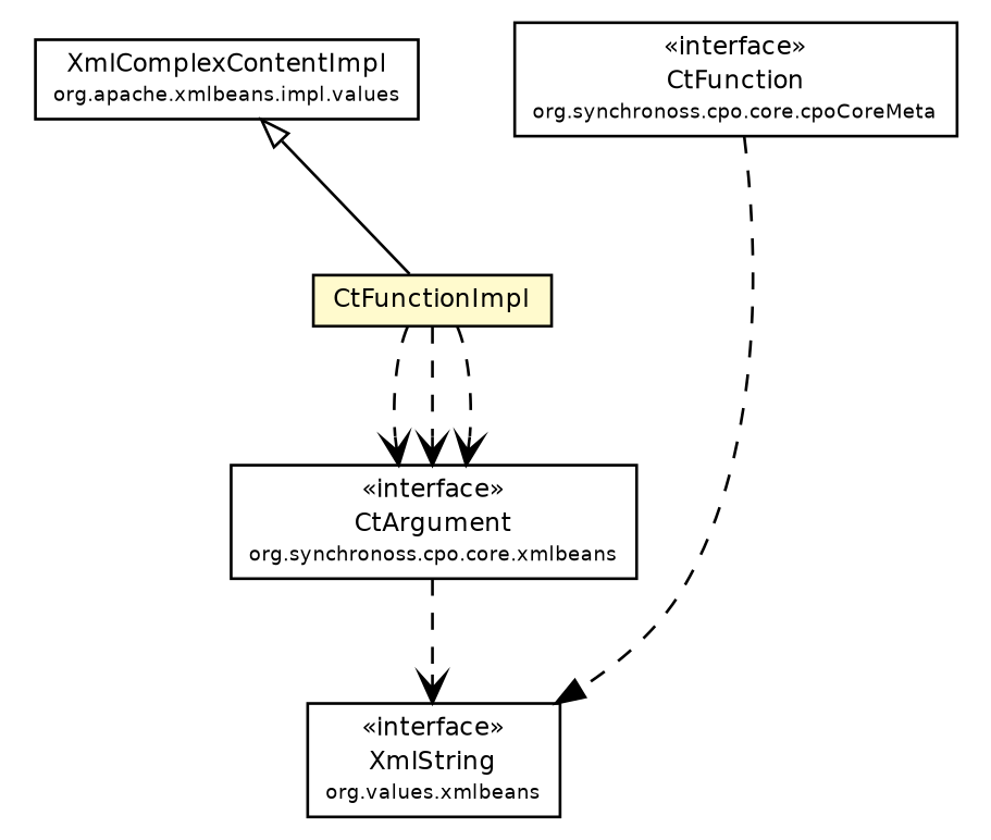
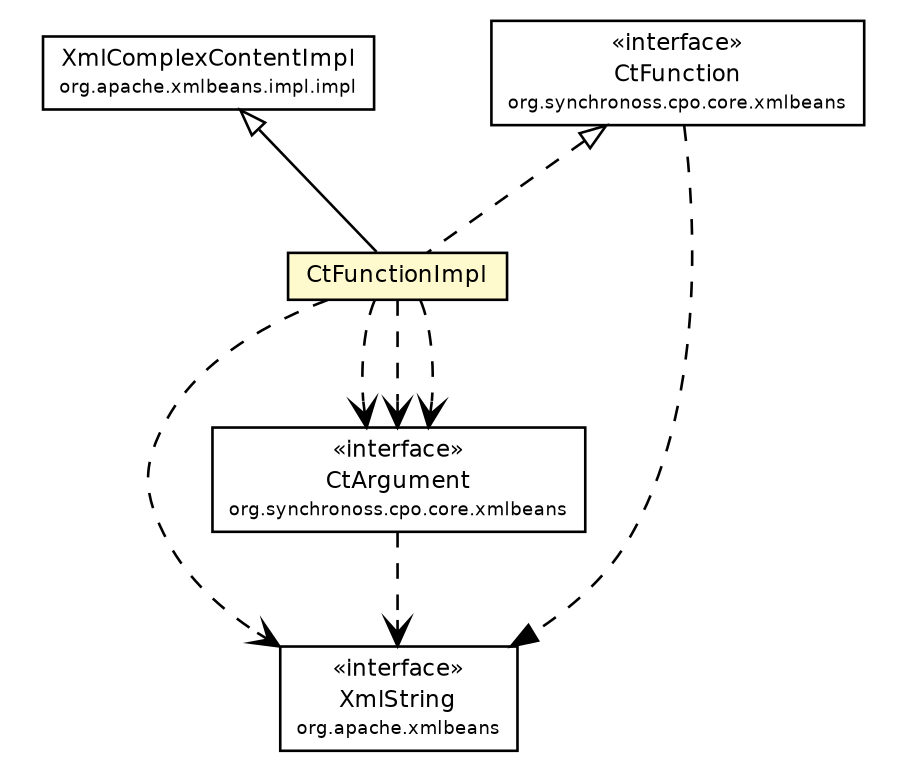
  digraph {
    node [fontcolor=black fontname=Helvetica fontsize=9.0 shape=plaintext]
    edge [fontname=Helvetica fontsize=10.0 headport=p labelfontname=Helvetica labelfontsize=10 style=dashed tailport=p arrowhead=open color=black fontcolor=black]
-   n1 [label=<<table border="0" cellborder="1" cellspacing="0" cellpadding="2" port="p" href="../CtFunction.html"> 		<tr><td><table border="0" cellspacing="0" cellpadding="1"> 			<tr><td> &laquo;interface&raquo; </td></tr> 			<tr><td> CtFunction </td></tr> 			<tr><td><font point-size="7.0"> org.synchronoss.cpo.core.cpoCoreMeta </font></td></tr> 		</table></td></tr> 		</table>>]
+   n1 [label=<<table border="0" cellborder="1" cellspacing="0" cellpadding="2" port="p" href="../CtFunction.html"> 		<tr><td><table border="0" cellspacing="0" cellpadding="1"> 			<tr><td> &laquo;interface&raquo; </td></tr> 			<tr><td> CtFunction </td></tr> 			<tr><td><font point-size="7.0"> org.synchronoss.cpo.core.xmlbeans </font></td></tr> 		</table></td></tr> 		</table>>]
    n2 [label=<<table border="0" cellborder="1" cellspacing="0" cellpadding="2" port="p" bgcolor="lemonChiffon" href="./CtFunctionImpl.html"> 		<tr><td><table border="0" cellspacing="0" cellpadding="1"> 			<tr><td> CtFunctionImpl </td></tr> 		</table></td></tr> 		</table>>]
-   n3 [label=<<table border="0" cellborder="1" cellspacing="0" cellpadding="2" port="p" href="http://java.sun.com/j2se/1.4.2/docs/api/org/apache/xmlbeans/XmlString.html"> 		<tr><td><table border="0" cellspacing="0" cellpadding="1"> 			<tr><td> &laquo;interface&raquo; </td></tr> 			<tr><td> XmlString </td></tr> 			<tr><td><font point-size="7.0"> org.values.xmlbeans </font></td></tr> 		</table></td></tr> 		</table>>]
+   n3 [label=<<table border="0" cellborder="1" cellspacing="0" cellpadding="2" port="p" href="http://java.sun.com/j2se/1.4.2/docs/api/org/apache/xmlbeans/XmlString.html"> 		<tr><td><table border="0" cellspacing="0" cellpadding="1"> 			<tr><td> &laquo;interface&raquo; </td></tr> 			<tr><td> XmlString </td></tr> 			<tr><td><font point-size="7.0"> org.apache.xmlbeans </font></td></tr> 		</table></td></tr> 		</table>>]
    n4 [label=<<table border="0" cellborder="1" cellspacing="0" cellpadding="2" port="p" href="../CtArgument.html"> 		<tr><td><table border="0" cellspacing="0" cellpadding="1"> 			<tr><td> &laquo;interface&raquo; </td></tr> 			<tr><td> CtArgument </td></tr> 			<tr><td><font point-size="7.0"> org.synchronoss.cpo.core.xmlbeans </font></td></tr> 		</table></td></tr> 		</table>>]
-   n5 [label=<<table border="0" cellborder="1" cellspacing="0" cellpadding="2" port="p" href="http://java.sun.com/j2se/1.4.2/docs/api/org/apache/xmlbeans/impl/values/XmlComplexContentImpl.html"> 		<tr><td><table border="0" cellspacing="0" cellpadding="1"> 			<tr><td> XmlComplexContentImpl </td></tr> 			<tr><td><font point-size="7.0"> org.apache.xmlbeans.impl.values </font></td></tr> 		</table></td></tr> 		</table>>]
+   n5 [label=<<table border="0" cellborder="1" cellspacing="0" cellpadding="2" port="p" href="http://java.sun.com/j2se/1.4.2/docs/api/org/apache/xmlbeans/impl/values/XmlComplexContentImpl.html"> 		<tr><td><table border="0" cellspacing="0" cellpadding="1"> 			<tr><td> XmlComplexContentImpl </td></tr> 			<tr><td><font point-size="7.0"> org.apache.xmlbeans.impl.impl </font></td></tr> 		</table></td></tr> 		</table>>]
+   n1 -> n2 [arrowtail=empty dir=back fontsize=10 arrowhead="" color="" fontcolor=""]
    n1 -> n3 [arrowhead=normal]
+   n2 -> n3
    n2 -> n4
    n2 -> n4
    n2 -> n4
    n4 -> n3
    n5 -> n2 [arrowtail=empty dir=back fontsize=10 style="" arrowhead="" color="" fontcolor=""]
  }
